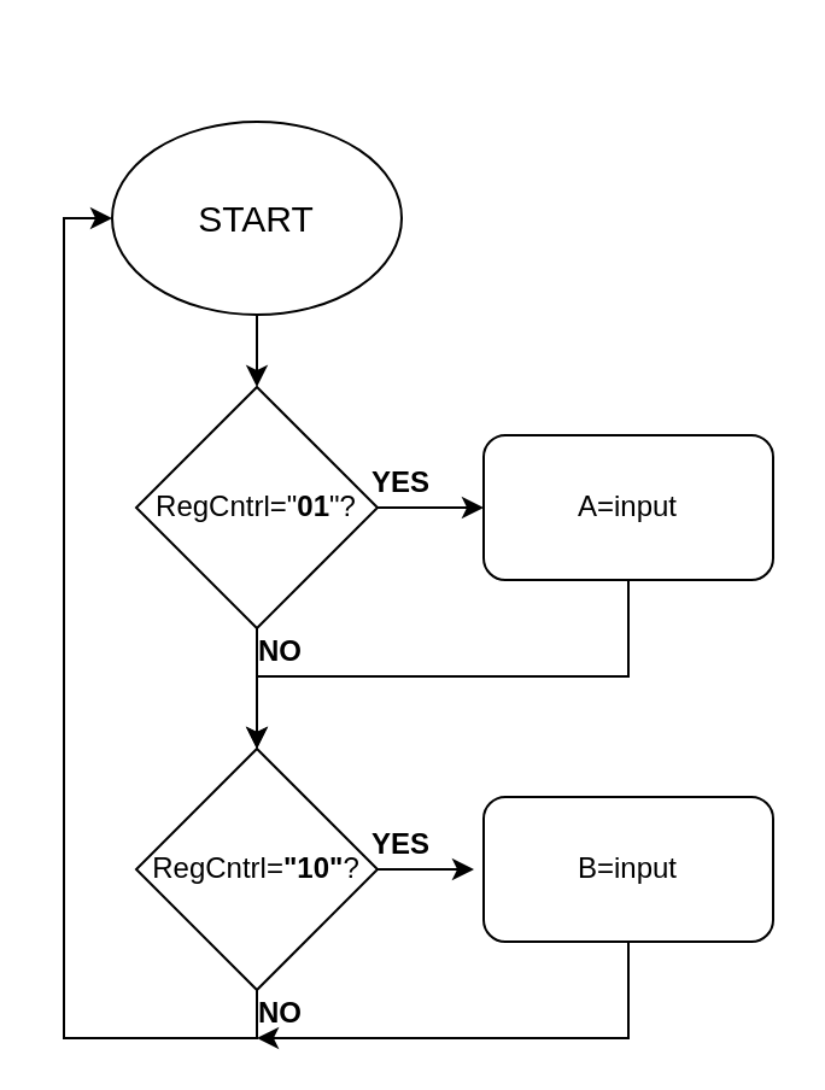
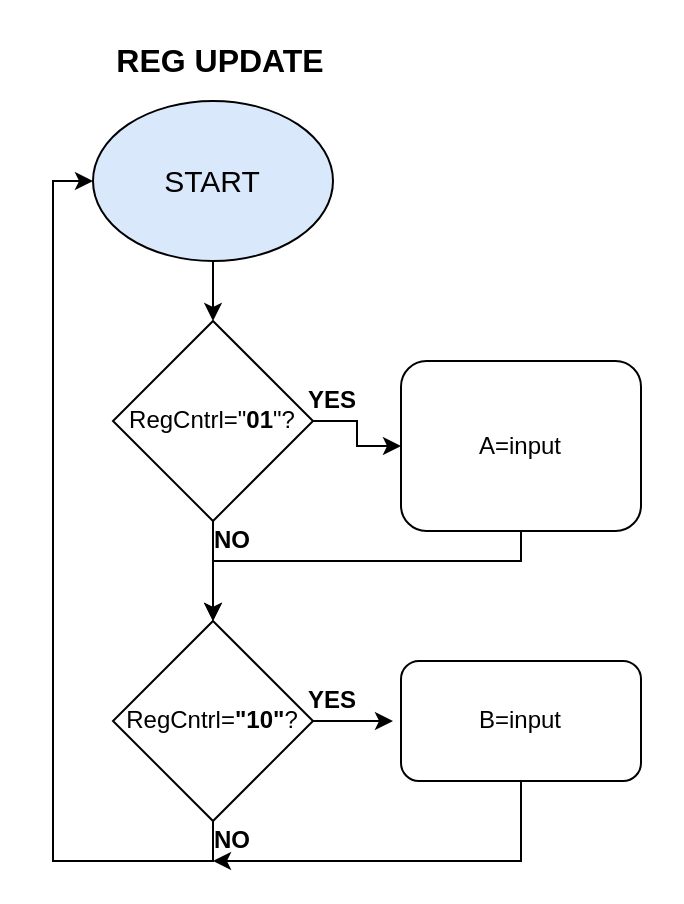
  <mxCell id="0" />
  <mxCell id="1" parent="0" />
  <mxCell id="2" style="edgeStyle=orthogonalEdgeStyle;rounded=0;orthogonalLoop=1;jettySize=auto;html=1;entryX=0.5;entryY=0;entryDx=0;entryDy=0;" edge="1" parent="1" source="3" target="8"><mxGeometry relative="1" as="geometry" /></mxCell>
- <mxCell id="3" value="&lt;font style=&quot;font-size: 15px&quot;&gt;START&lt;/font&gt;" style="ellipse;whiteSpace=wrap;html=1;" vertex="1" parent="1"><mxGeometry x="46" y="50" width="120" height="80" as="geometry" /></mxCell>
+ <mxCell id="3" value="&lt;font style=&quot;font-size: 15px&quot;&gt;START&lt;/font&gt;" style="ellipse;whiteSpace=wrap;html=1;fillColor=#dae8fc;" vertex="1" parent="1"><mxGeometry x="46" y="50" width="120" height="80" as="geometry" /></mxCell>
  <mxCell id="4" style="edgeStyle=orthogonalEdgeStyle;rounded=0;orthogonalLoop=1;jettySize=auto;html=1;entryX=0.5;entryY=0;entryDx=0;entryDy=0;" edge="1" parent="1" source="5" target="11"><mxGeometry relative="1" as="geometry"><Array as="points"><mxPoint x="260" y="280" /><mxPoint x="106" y="280" /></Array></mxGeometry></mxCell>
- <mxCell id="5" value="A=input" style="rounded=1;whiteSpace=wrap;html=1;" vertex="1" parent="1"><mxGeometry x="200" y="180" width="120" height="60" as="geometry" /></mxCell>
+ <mxCell id="5" value="A=input" style="rounded=1;whiteSpace=wrap;html=1;" vertex="1" parent="1"><mxGeometry x="200" y="180" width="120" height="85" as="geometry" /></mxCell>
  <mxCell id="6" style="edgeStyle=orthogonalEdgeStyle;rounded=0;orthogonalLoop=1;jettySize=auto;html=1;entryX=0.5;entryY=0;entryDx=0;entryDy=0;" edge="1" parent="1" source="8" target="11"><mxGeometry relative="1" as="geometry" /></mxCell>
  <mxCell id="7" style="edgeStyle=orthogonalEdgeStyle;rounded=0;orthogonalLoop=1;jettySize=auto;html=1;" edge="1" parent="1" source="8" target="5"><mxGeometry relative="1" as="geometry" /></mxCell>
  <mxCell id="8" value="RegCntrl=&quot;&lt;b&gt;01&lt;/b&gt;&quot;?" style="rhombus;whiteSpace=wrap;html=1;" vertex="1" parent="1"><mxGeometry x="56" y="160" width="100" height="100" as="geometry" /></mxCell>
  <mxCell id="9" style="edgeStyle=orthogonalEdgeStyle;rounded=0;orthogonalLoop=1;jettySize=auto;html=1;" edge="1" parent="1" source="11"><mxGeometry relative="1" as="geometry"><mxPoint x="196" y="360" as="targetPoint" /></mxGeometry></mxCell>
  <mxCell id="10" style="edgeStyle=orthogonalEdgeStyle;rounded=0;orthogonalLoop=1;jettySize=auto;html=1;entryX=0;entryY=0.5;entryDx=0;entryDy=0;" edge="1" parent="1" source="11" target="3"><mxGeometry relative="1" as="geometry"><mxPoint x="76" y="430" as="targetPoint" /><Array as="points"><mxPoint x="106" y="430" /><mxPoint x="26" y="430" /><mxPoint x="26" y="90" /></Array></mxGeometry></mxCell>
  <mxCell id="11" value="RegCntrl=&lt;b&gt;&quot;10&quot;&lt;/b&gt;?" style="rhombus;whiteSpace=wrap;html=1;" vertex="1" parent="1"><mxGeometry x="56" y="310" width="100" height="100" as="geometry" /></mxCell>
  <mxCell id="12" style="edgeStyle=orthogonalEdgeStyle;rounded=0;orthogonalLoop=1;jettySize=auto;html=1;" edge="1" parent="1" source="13"><mxGeometry relative="1" as="geometry"><mxPoint x="106" y="430" as="targetPoint" /><Array as="points"><mxPoint x="260" y="430" /></Array></mxGeometry></mxCell>
  <mxCell id="13" value="&lt;span&gt;B=input&lt;/span&gt;" style="rounded=1;whiteSpace=wrap;html=1;" vertex="1" parent="1"><mxGeometry x="200" y="330" width="120" height="60" as="geometry" /></mxCell>
  <mxCell id="14" value="&lt;b&gt;YES&lt;/b&gt;" style="text;html=1;strokeColor=none;fillColor=none;align=center;verticalAlign=middle;whiteSpace=wrap;rounded=0;" vertex="1" parent="1"><mxGeometry x="146" y="190" width="40" height="20" as="geometry" /></mxCell>
  <mxCell id="15" value="&lt;b&gt;YES&lt;/b&gt;" style="text;html=1;strokeColor=none;fillColor=none;align=center;verticalAlign=middle;whiteSpace=wrap;rounded=0;" vertex="1" parent="1"><mxGeometry x="146" y="340" width="40" height="20" as="geometry" /></mxCell>
  <mxCell id="16" value="&lt;b&gt;NO&lt;/b&gt;" style="text;html=1;strokeColor=none;fillColor=none;align=center;verticalAlign=middle;whiteSpace=wrap;rounded=0;" vertex="1" parent="1"><mxGeometry x="96" y="260" width="40" height="20" as="geometry" /></mxCell>
  <mxCell id="17" value="&lt;b&gt;NO&lt;/b&gt;" style="text;html=1;strokeColor=none;fillColor=none;align=center;verticalAlign=middle;whiteSpace=wrap;rounded=0;" vertex="1" parent="1"><mxGeometry x="96" y="410" width="40" height="20" as="geometry" /></mxCell>
+ <mxCell id="18" value="&lt;font style=&quot;font-size: 16px&quot;&gt;&lt;b&gt;REG UPDATE&lt;/b&gt;&lt;/font&gt;" style="text;html=1;strokeColor=none;fillColor=none;align=center;verticalAlign=middle;whiteSpace=wrap;rounded=0;" vertex="1" parent="1"><mxGeometry x="20" y="20" width="180" height="20" as="geometry" /></mxCell>
